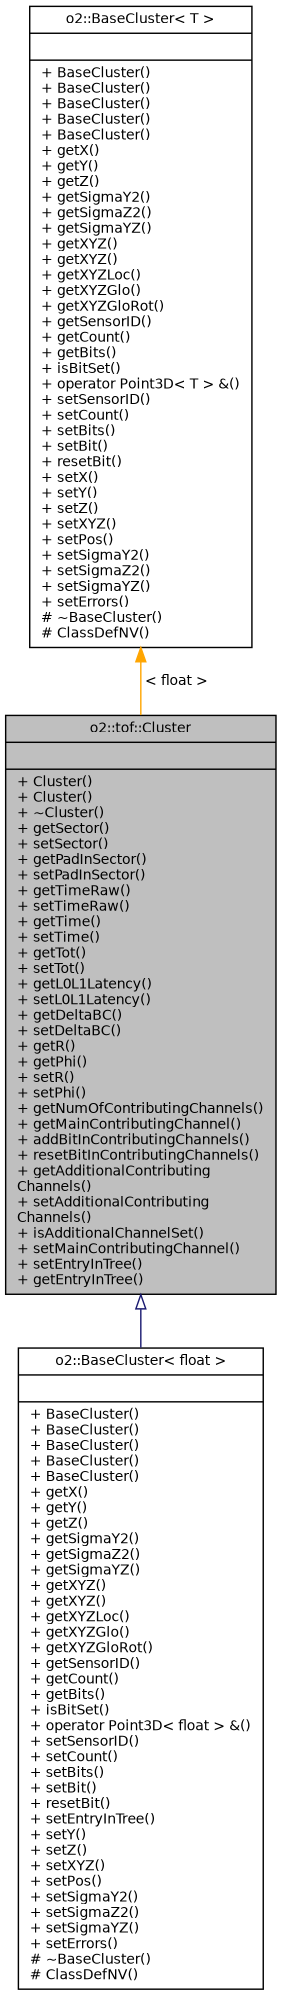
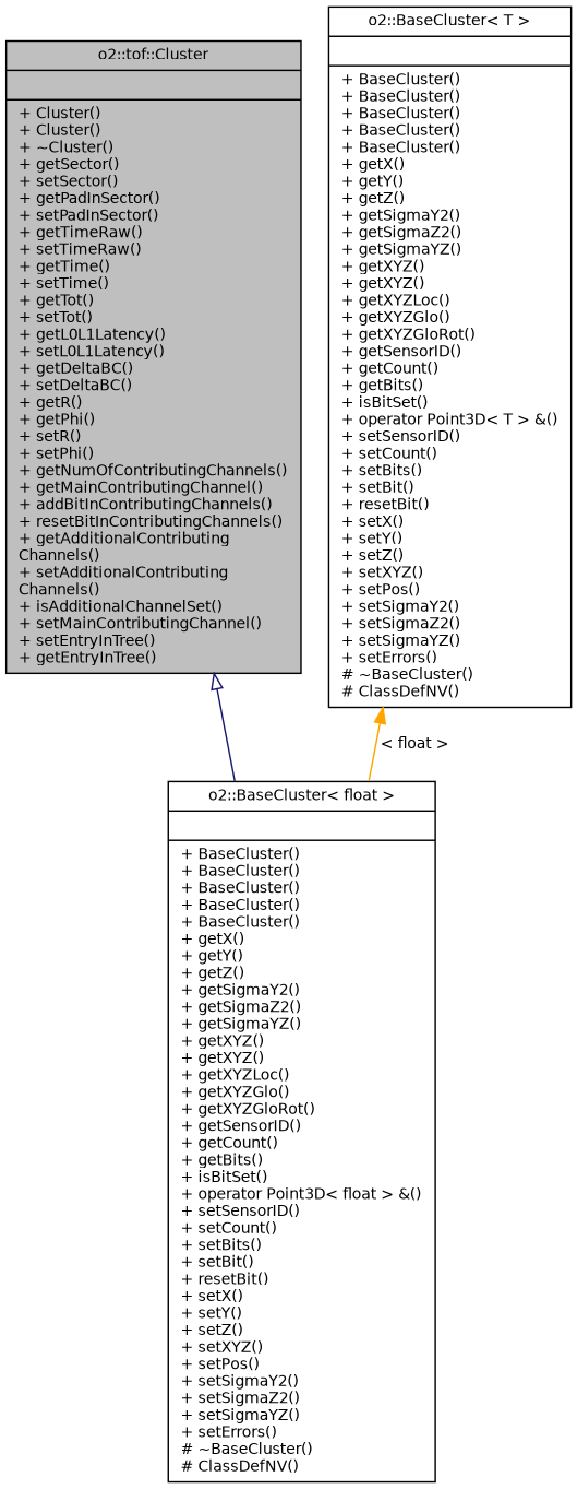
  digraph {
    node [color=black fontname=Helvetica fontsize=10 shape=record]
    edge [dir=back fontname=Helvetica fontsize=10 labelfontname=Helvetica labelfontsize=10 style=solid]
    n1 [fillcolor=grey75 fontcolor=black height=0.2 label="{o2::tof::Cluster\n||+ Cluster()\l+ Cluster()\l+ ~Cluster()\l+ getSector()\l+ setSector()\l+ getPadInSector()\l+ setPadInSector()\l+ getTimeRaw()\l+ setTimeRaw()\l+ getTime()\l+ setTime()\l+ getTot()\l+ setTot()\l+ getL0L1Latency()\l+ setL0L1Latency()\l+ getDeltaBC()\l+ setDeltaBC()\l+ getR()\l+ getPhi()\l+ setR()\l+ setPhi()\l+ getNumOfContributingChannels()\l+ getMainContributingChannel()\l+ addBitInContributingChannels()\l+ resetBitInContributingChannels()\l+ getAdditionalContributing\lChannels()\l+ setAdditionalContributing\lChannels()\l+ isAdditionalChannelSet()\l+ setMainContributingChannel()\l+ setEntryInTree()\l+ getEntryInTree()\l}" style=filled width=0.4]
-   n2 [height=0.2 label="{o2::BaseCluster\< float \>\n||+ BaseCluster()\l+ BaseCluster()\l+ BaseCluster()\l+ BaseCluster()\l+ BaseCluster()\l+ getX()\l+ getY()\l+ getZ()\l+ getSigmaY2()\l+ getSigmaZ2()\l+ getSigmaYZ()\l+ getXYZ()\l+ getXYZ()\l+ getXYZLoc()\l+ getXYZGlo()\l+ getXYZGloRot()\l+ getSensorID()\l+ getCount()\l+ getBits()\l+ isBitSet()\l+ operator Point3D\< float \> &()\l+ setSensorID()\l+ setCount()\l+ setBits()\l+ setBit()\l+ resetBit()\l+ setEntryInTree()\l+ setY()\l+ setZ()\l+ setXYZ()\l+ setPos()\l+ setSigmaY2()\l+ setSigmaZ2()\l+ setSigmaYZ()\l+ setErrors()\l# ~BaseCluster()\l# ClassDefNV()\l}" width=0.4]
+   n2 [height=0.2 label="{o2::BaseCluster\< float \>\n||+ BaseCluster()\l+ BaseCluster()\l+ BaseCluster()\l+ BaseCluster()\l+ BaseCluster()\l+ getX()\l+ getY()\l+ getZ()\l+ getSigmaY2()\l+ getSigmaZ2()\l+ getSigmaYZ()\l+ getXYZ()\l+ getXYZ()\l+ getXYZLoc()\l+ getXYZGlo()\l+ getXYZGloRot()\l+ getSensorID()\l+ getCount()\l+ getBits()\l+ isBitSet()\l+ operator Point3D\< float \> &()\l+ setSensorID()\l+ setCount()\l+ setBits()\l+ setBit()\l+ resetBit()\l+ setX()\l+ setY()\l+ setZ()\l+ setXYZ()\l+ setPos()\l+ setSigmaY2()\l+ setSigmaZ2()\l+ setSigmaYZ()\l+ setErrors()\l# ~BaseCluster()\l# ClassDefNV()\l}" width=0.4]
    n3 [height=0.2 label="{o2::BaseCluster\< T \>\n||+ BaseCluster()\l+ BaseCluster()\l+ BaseCluster()\l+ BaseCluster()\l+ BaseCluster()\l+ getX()\l+ getY()\l+ getZ()\l+ getSigmaY2()\l+ getSigmaZ2()\l+ getSigmaYZ()\l+ getXYZ()\l+ getXYZ()\l+ getXYZLoc()\l+ getXYZGlo()\l+ getXYZGloRot()\l+ getSensorID()\l+ getCount()\l+ getBits()\l+ isBitSet()\l+ operator Point3D\< T \> &()\l+ setSensorID()\l+ setCount()\l+ setBits()\l+ setBit()\l+ resetBit()\l+ setX()\l+ setY()\l+ setZ()\l+ setXYZ()\l+ setPos()\l+ setSigmaY2()\l+ setSigmaZ2()\l+ setSigmaYZ()\l+ setErrors()\l# ~BaseCluster()\l# ClassDefNV()\l}" width=0.4]
    n1 -> n2 [arrowtail=onormal color=midnightblue]
-   n3 -> n1 [color=orange label=" \< float \>"]
+   n3 -> n2 [color=orange label=" \< float \>"]
  }
